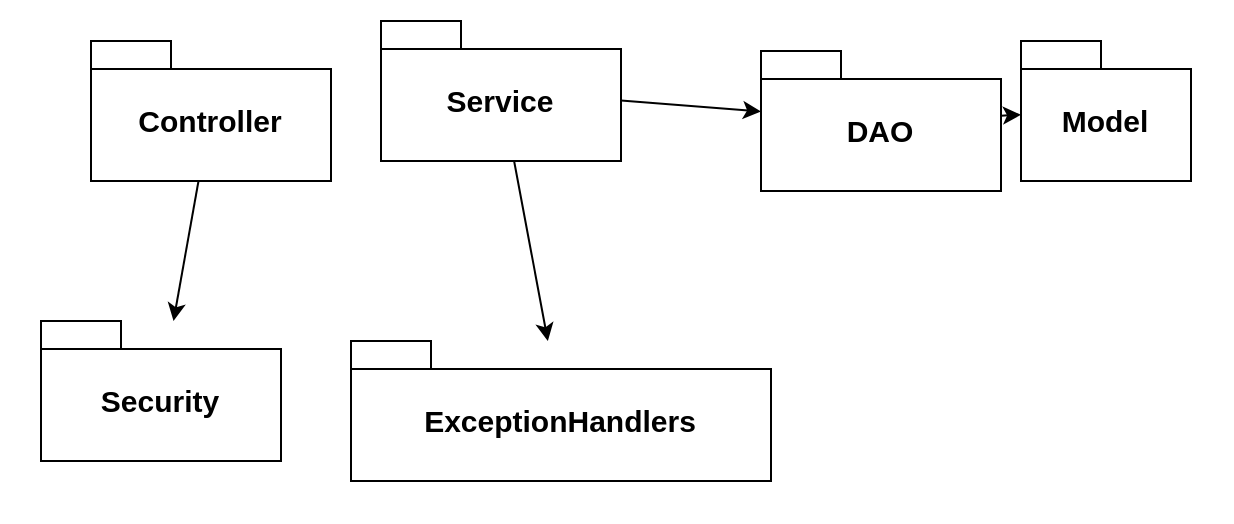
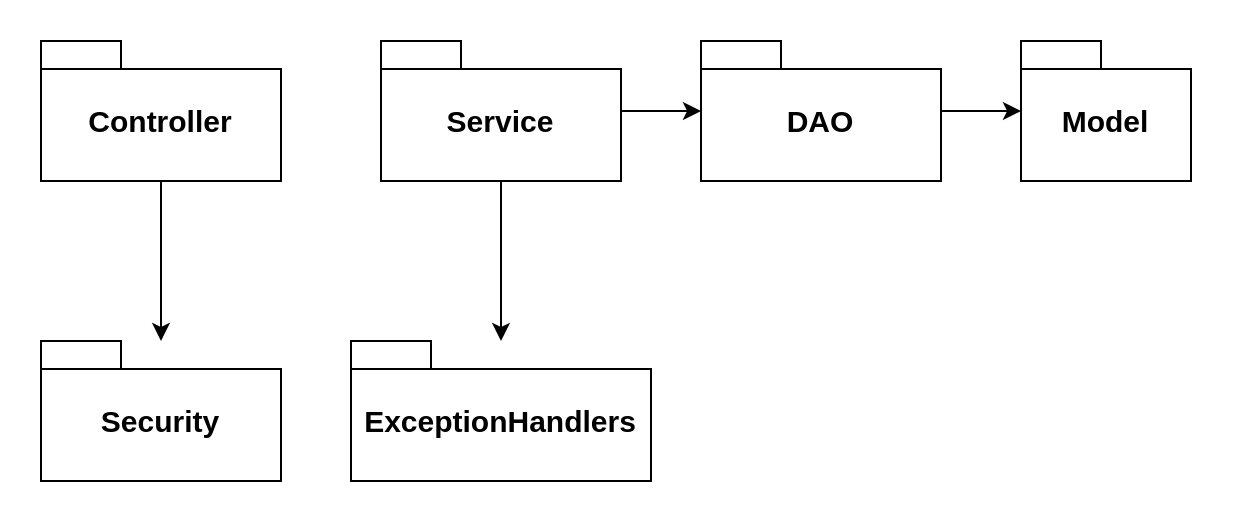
  <mxCell id="0" />
  <mxCell id="1" parent="0" />
- <mxCell id="2" value="&lt;font style=&quot;font-size: 15px;&quot;&gt;Controller&lt;/font&gt;" style="shape=folder;fontStyle=1;spacingTop=10;tabWidth=40;tabHeight=14;tabPosition=left;html=1;whiteSpace=wrap;" vertex="1" parent="1"><mxGeometry x="45" y="20" width="120" height="70" as="geometry" /></mxCell>
+ <mxCell id="2" value="&lt;font style=&quot;font-size: 15px;&quot;&gt;Controller&lt;/font&gt;" style="shape=folder;fontStyle=1;spacingTop=10;tabWidth=40;tabHeight=14;tabPosition=left;html=1;whiteSpace=wrap;" vertex="1" parent="1"><mxGeometry x="20" y="20" width="120" height="70" as="geometry" /></mxCell>
  <mxCell id="3" value="&lt;font style=&quot;font-size: 15px;&quot;&gt;Model&lt;/font&gt;" style="shape=folder;fontStyle=1;spacingTop=10;tabWidth=40;tabHeight=14;tabPosition=left;html=1;whiteSpace=wrap;" vertex="1" parent="1"><mxGeometry x="510" y="20" width="85" height="70" as="geometry" /></mxCell>
- <mxCell id="4" value="&lt;font style=&quot;font-size: 15px;&quot;&gt;Service&lt;/font&gt;" style="shape=folder;fontStyle=1;spacingTop=10;tabWidth=40;tabHeight=14;tabPosition=left;html=1;whiteSpace=wrap;" vertex="1" parent="1"><mxGeometry x="190" y="10" width="120" height="70" as="geometry" /></mxCell>
- <mxCell id="5" value="&lt;font style=&quot;font-size: 15px;&quot;&gt;DAO&lt;/font&gt;" style="shape=folder;fontStyle=1;spacingTop=10;tabWidth=40;tabHeight=14;tabPosition=left;html=1;whiteSpace=wrap;" vertex="1" parent="1"><mxGeometry x="380" y="25" width="120" height="70" as="geometry" /></mxCell>
- <mxCell id="6" value="&lt;font style=&quot;font-size: 15px;&quot;&gt;ExceptionHandlers&lt;/font&gt;" style="shape=folder;fontStyle=1;spacingTop=10;tabWidth=40;tabHeight=14;tabPosition=left;html=1;whiteSpace=wrap;" vertex="1" parent="1"><mxGeometry x="175" y="170" width="210" height="70" as="geometry" /></mxCell>
- <mxCell id="7" value="&lt;font style=&quot;font-size: 15px;&quot;&gt;Security&lt;/font&gt;" style="shape=folder;fontStyle=1;spacingTop=10;tabWidth=40;tabHeight=14;tabPosition=left;html=1;whiteSpace=wrap;" vertex="1" parent="1"><mxGeometry x="20" y="160" width="120" height="70" as="geometry" /></mxCell>
+ <mxCell id="4" value="&lt;font style=&quot;font-size: 15px;&quot;&gt;Service&lt;/font&gt;" style="shape=folder;fontStyle=1;spacingTop=10;tabWidth=40;tabHeight=14;tabPosition=left;html=1;whiteSpace=wrap;" vertex="1" parent="1"><mxGeometry x="190" y="20" width="120" height="70" as="geometry" /></mxCell>
+ <mxCell id="5" value="&lt;font style=&quot;font-size: 15px;&quot;&gt;DAO&lt;/font&gt;" style="shape=folder;fontStyle=1;spacingTop=10;tabWidth=40;tabHeight=14;tabPosition=left;html=1;whiteSpace=wrap;" vertex="1" parent="1"><mxGeometry x="350" y="20" width="120" height="70" as="geometry" /></mxCell>
+ <mxCell id="6" value="&lt;font style=&quot;font-size: 15px;&quot;&gt;ExceptionHandlers&lt;/font&gt;" style="shape=folder;fontStyle=1;spacingTop=10;tabWidth=40;tabHeight=14;tabPosition=left;html=1;whiteSpace=wrap;" vertex="1" parent="1"><mxGeometry x="175" y="170" width="150" height="70" as="geometry" /></mxCell>
+ <mxCell id="7" value="&lt;font style=&quot;font-size: 15px;&quot;&gt;Security&lt;/font&gt;" style="shape=folder;fontStyle=1;spacingTop=10;tabWidth=40;tabHeight=14;tabPosition=left;html=1;whiteSpace=wrap;" vertex="1" parent="1"><mxGeometry x="20" y="170" width="120" height="70" as="geometry" /></mxCell>
  <mxCell id="8" value="" style="endArrow=classic;html=1;rounded=0;" edge="1" parent="1" source="4" target="5"><mxGeometry width="50" height="50" relative="1" as="geometry"><mxPoint x="300" y="133" as="sourcePoint" /><mxPoint x="350" y="133" as="targetPoint" /></mxGeometry></mxCell>
  <mxCell id="9" value="" style="endArrow=classic;html=1;rounded=0;" edge="1" parent="1" source="5" target="3"><mxGeometry width="50" height="50" relative="1" as="geometry"><mxPoint x="340" y="150" as="sourcePoint" /><mxPoint x="380" y="150" as="targetPoint" /></mxGeometry></mxCell>
  <mxCell id="10" value="" style="endArrow=classic;html=1;rounded=0;" edge="1" parent="1" source="4" target="6"><mxGeometry width="50" height="50" relative="1" as="geometry"><mxPoint x="230" y="120" as="sourcePoint" /><mxPoint x="270" y="120" as="targetPoint" /></mxGeometry></mxCell>
  <mxCell id="11" value="" style="endArrow=classic;html=1;rounded=0;" edge="1" parent="1" source="2" target="7"><mxGeometry width="50" height="50" relative="1" as="geometry"><mxPoint x="110" y="100" as="sourcePoint" /><mxPoint x="110" y="180" as="targetPoint" /></mxGeometry></mxCell>
